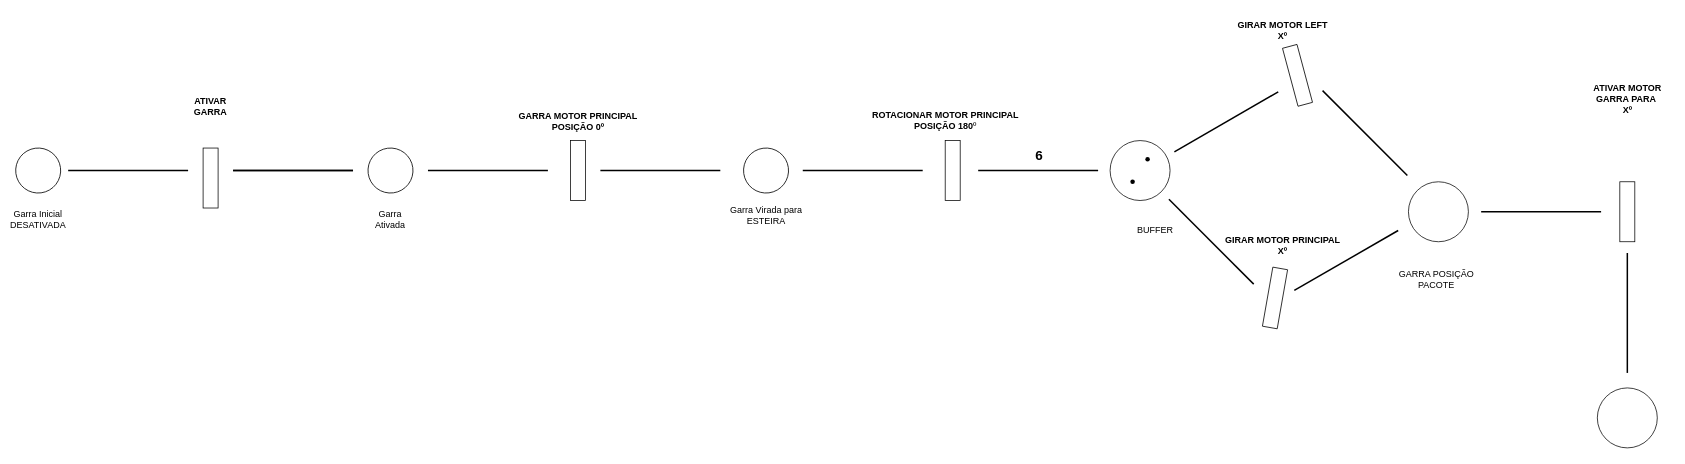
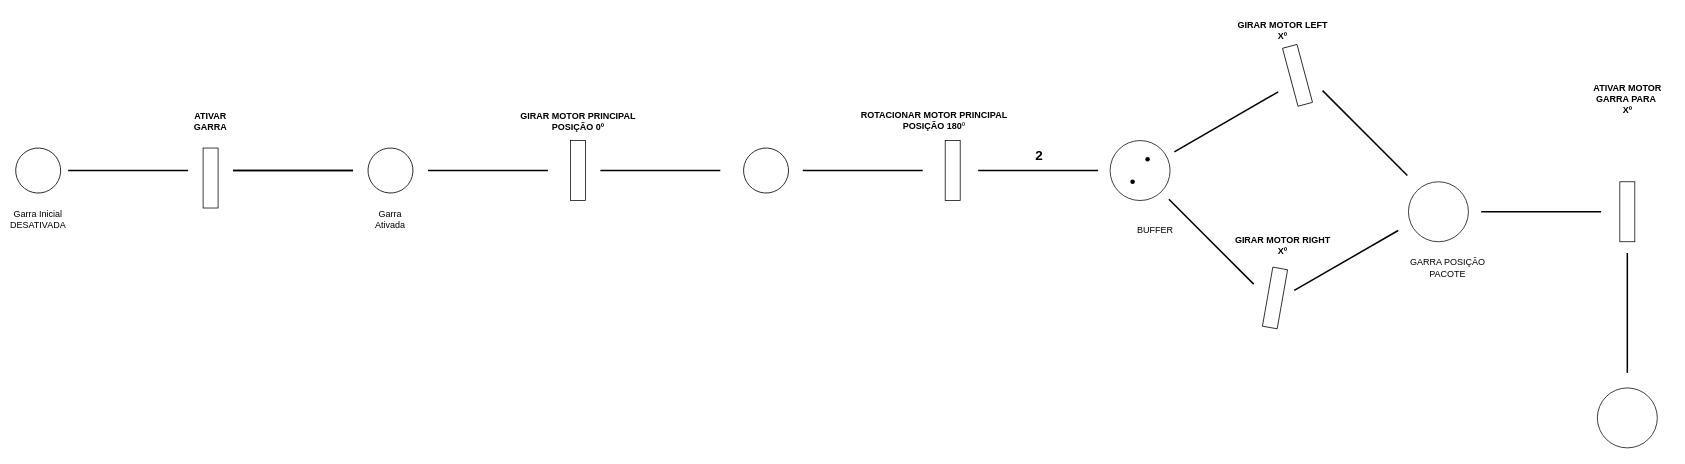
  <mxCell id="0" />
  <mxCell id="1" parent="0" />
  <mxCell id="2" value="" style="ellipse;whiteSpace=wrap;html=1;aspect=fixed;rotation=15;" vertex="1" parent="1"><mxGeometry x="20" y="197" width="60" height="60" as="geometry" /></mxCell>
  <mxCell id="3" value="Garra Inicial&lt;br&gt;DESATIVADA" style="text;html=1;strokeColor=none;fillColor=none;align=center;verticalAlign=middle;whiteSpace=wrap;rounded=0;" vertex="1" parent="1"><mxGeometry x="20" y="277" width="60" height="30" as="geometry" /></mxCell>
  <mxCell id="4" value="" style="line;strokeWidth=2;html=1;" vertex="1" parent="1"><mxGeometry x="90" y="222" width="160" height="10" as="geometry" /></mxCell>
  <mxCell id="5" value="" style="html=1;points=[[0,0,0,0,5],[0,1,0,0,-5],[1,0,0,0,5],[1,1,0,0,-5]];perimeter=orthogonalPerimeter;outlineConnect=0;targetShapes=umlLifeline;portConstraint=eastwest;newEdgeStyle={&quot;curved&quot;:0,&quot;rounded&quot;:0};" vertex="1" parent="1"><mxGeometry x="270" y="197" width="20" height="80" as="geometry" /></mxCell>
- <mxCell id="6" value="&lt;b&gt;ATIVAR GARRA&lt;/b&gt;" style="text;html=1;strokeColor=none;fillColor=none;align=center;verticalAlign=middle;whiteSpace=wrap;rounded=0;" vertex="1" parent="1"><mxGeometry x="250" y="127" width="60" height="30" as="geometry" /></mxCell>
+ <mxCell id="6" value="&lt;b&gt;ATIVAR GARRA&lt;/b&gt;" style="text;html=1;strokeColor=none;fillColor=none;align=center;verticalAlign=middle;whiteSpace=wrap;rounded=0;" vertex="1" parent="1"><mxGeometry x="250" y="147" width="60" height="30" as="geometry" /></mxCell>
  <mxCell id="7" value="" style="line;strokeWidth=2;html=1;" vertex="1" parent="1"><mxGeometry x="310" y="222" width="160" height="10" as="geometry" /></mxCell>
  <mxCell id="8" value="" style="ellipse;whiteSpace=wrap;html=1;aspect=fixed;rotation=15;" vertex="1" parent="1"><mxGeometry x="490.002" y="197.002" width="60" height="60" as="geometry" /></mxCell>
  <mxCell id="9" value="Garra Ativada" style="text;html=1;strokeColor=none;fillColor=none;align=center;verticalAlign=middle;whiteSpace=wrap;rounded=0;" vertex="1" parent="1"><mxGeometry x="490" y="277" width="60" height="30" as="geometry" /></mxCell>
  <mxCell id="10" value="" style="line;strokeWidth=2;html=1;" vertex="1" parent="1"><mxGeometry x="310" y="222" width="160" height="10" as="geometry" /></mxCell>
  <mxCell id="11" value="" style="line;strokeWidth=2;html=1;" vertex="1" parent="1"><mxGeometry x="570" y="222" width="160" height="10" as="geometry" /></mxCell>
  <mxCell id="12" value="" style="html=1;points=[[0,0,0,0,5],[0,1,0,0,-5],[1,0,0,0,5],[1,1,0,0,-5]];perimeter=orthogonalPerimeter;outlineConnect=0;targetShapes=umlLifeline;portConstraint=eastwest;newEdgeStyle={&quot;curved&quot;:0,&quot;rounded&quot;:0};" vertex="1" parent="1"><mxGeometry x="760" y="187" width="20" height="80" as="geometry" /></mxCell>
- <mxCell id="13" value="&lt;b&gt;GARRA MOTOR PRINCIPAL&lt;br&gt;POSIÇÃO 0º&lt;/b&gt;" style="text;html=1;align=center;verticalAlign=middle;resizable=0;points=[];autosize=1;strokeColor=none;fillColor=none;" vertex="1" parent="1"><mxGeometry x="680" y="142" width="180" height="40" as="geometry" /></mxCell>
+ <mxCell id="13" value="&lt;b&gt;GIRAR MOTOR PRINCIPAL&lt;br&gt;POSIÇÃO 0º&lt;/b&gt;" style="text;html=1;align=center;verticalAlign=middle;resizable=0;points=[];autosize=1;strokeColor=none;fillColor=none;" vertex="1" parent="1"><mxGeometry x="680" y="142" width="180" height="40" as="geometry" /></mxCell>
  <mxCell id="14" value="" style="line;strokeWidth=2;html=1;" vertex="1" parent="1"><mxGeometry x="800" y="222" width="160" height="10" as="geometry" /></mxCell>
  <mxCell id="15" value="" style="html=1;points=[[0,0,0,0,5],[0,1,0,0,-5],[1,0,0,0,5],[1,1,0,0,-5]];perimeter=orthogonalPerimeter;outlineConnect=0;targetShapes=umlLifeline;portConstraint=eastwest;newEdgeStyle={&quot;curved&quot;:0,&quot;rounded&quot;:0};" vertex="1" parent="1"><mxGeometry x="1260" y="187" width="20" height="80" as="geometry" /></mxCell>
  <mxCell id="16" value="" style="ellipse;whiteSpace=wrap;html=1;aspect=fixed;rotation=15;" vertex="1" parent="1"><mxGeometry x="991.002" y="197.002" width="60" height="60" as="geometry" /></mxCell>
- <mxCell id="17" value="Garra Virada para&lt;br&gt;ESTEIRA" style="text;html=1;align=center;verticalAlign=middle;resizable=0;points=[];autosize=1;strokeColor=none;fillColor=none;" vertex="1" parent="1"><mxGeometry x="961" y="267" width="120" height="40" as="geometry" /></mxCell>
  <mxCell id="18" value="" style="line;strokeWidth=2;html=1;" vertex="1" parent="1"><mxGeometry x="1070" y="222" width="160" height="10" as="geometry" /></mxCell>
- <mxCell id="19" value="&lt;b&gt;ROTACIONAR MOTOR PRINCIPAL&lt;br&gt;POSIÇÃO 180&lt;/b&gt;º" style="text;html=1;align=center;verticalAlign=middle;resizable=0;points=[];autosize=1;strokeColor=none;fillColor=none;" vertex="1" parent="1"><mxGeometry x="1150" y="140" width="220" height="40" as="geometry" /></mxCell>
+ <mxCell id="19" value="&lt;b&gt;ROTACIONAR MOTOR PRINCIPAL&lt;br&gt;POSIÇÃO 180&lt;/b&gt;º" style="text;html=1;align=center;verticalAlign=middle;resizable=0;points=[];autosize=1;strokeColor=none;fillColor=none;" vertex="1" parent="1"><mxGeometry x="1135" y="140" width="220" height="40" as="geometry" /></mxCell>
  <mxCell id="20" value="" style="line;strokeWidth=2;html=1;" vertex="1" parent="1"><mxGeometry x="1304" y="222" width="160" height="10" as="geometry" /></mxCell>
- <mxCell id="21" value="&lt;b&gt;&lt;font style=&quot;font-size: 18px;&quot;&gt;6&lt;/font&gt;&lt;/b&gt;" style="text;html=1;align=center;verticalAlign=middle;resizable=0;points=[];autosize=1;strokeColor=none;fillColor=none;" vertex="1" parent="1"><mxGeometry x="1370" y="187" width="30" height="40" as="geometry" /></mxCell>
+ <mxCell id="21" value="&lt;b&gt;&lt;font style=&quot;font-size: 18px;&quot;&gt;2&lt;/font&gt;&lt;/b&gt;" style="text;html=1;align=center;verticalAlign=middle;resizable=0;points=[];autosize=1;strokeColor=none;fillColor=none;" vertex="1" parent="1"><mxGeometry x="1370" y="187" width="30" height="40" as="geometry" /></mxCell>
  <mxCell id="22" value="" style="ellipse;whiteSpace=wrap;html=1;aspect=fixed;" vertex="1" parent="1"><mxGeometry x="1480" y="187" width="80" height="80" as="geometry" /></mxCell>
  <mxCell id="23" value="" style="shape=waypoint;sketch=0;fillStyle=solid;size=6;pointerEvents=1;points=[];fillColor=none;resizable=0;rotatable=0;perimeter=centerPerimeter;snapToPoint=1;" vertex="1" parent="1"><mxGeometry x="1520" y="202" width="20" height="20" as="geometry" /></mxCell>
  <mxCell id="24" value="" style="shape=waypoint;sketch=0;fillStyle=solid;size=6;pointerEvents=1;points=[];fillColor=none;resizable=0;rotatable=0;perimeter=centerPerimeter;snapToPoint=1;" vertex="1" parent="1"><mxGeometry x="1500" y="232" width="20" height="20" as="geometry" /></mxCell>
  <mxCell id="25" value="" style="line;strokeWidth=2;direction=south;html=1;rotation=60;" vertex="1" parent="1"><mxGeometry x="1630" y="82" width="10" height="160" as="geometry" /></mxCell>
  <mxCell id="26" value="" style="html=1;points=[[0,0,0,0,5],[0,1,0,0,-5],[1,0,0,0,5],[1,1,0,0,-5]];perimeter=orthogonalPerimeter;outlineConnect=0;targetShapes=umlLifeline;portConstraint=eastwest;newEdgeStyle={&quot;curved&quot;:0,&quot;rounded&quot;:0};rotation=-15;" vertex="1" parent="1"><mxGeometry x="1720" y="60" width="20" height="80" as="geometry" /></mxCell>
  <mxCell id="27" value="&lt;b&gt;GIRAR MOTOR LEFT&lt;br&gt;Xº&lt;/b&gt;" style="text;html=1;align=center;verticalAlign=middle;resizable=0;points=[];autosize=1;strokeColor=none;fillColor=none;" vertex="1" parent="1"><mxGeometry x="1640" y="20" width="140" height="40" as="geometry" /></mxCell>
  <mxCell id="28" value="" style="line;strokeWidth=2;direction=south;html=1;rotation=-45;" vertex="1" parent="1"><mxGeometry x="1610" y="242" width="10" height="160" as="geometry" /></mxCell>
  <mxCell id="29" value="" style="html=1;points=[[0,0,0,0,5],[0,1,0,0,-5],[1,0,0,0,5],[1,1,0,0,-5]];perimeter=orthogonalPerimeter;outlineConnect=0;targetShapes=umlLifeline;portConstraint=eastwest;newEdgeStyle={&quot;curved&quot;:0,&quot;rounded&quot;:0};rotation=-170;" vertex="1" parent="1"><mxGeometry x="1690" y="357" width="20" height="80" as="geometry" /></mxCell>
- <mxCell id="30" value="&lt;b&gt;GIRAR MOTOR PRINCIPAL&lt;br&gt;Xº&lt;/b&gt;" style="text;html=1;align=center;verticalAlign=middle;resizable=0;points=[];autosize=1;strokeColor=none;fillColor=none;" vertex="1" parent="1"><mxGeometry x="1635" y="307" width="150" height="40" as="geometry" /></mxCell>
+ <mxCell id="30" value="&lt;b&gt;GIRAR MOTOR RIGHT&lt;br&gt;Xº&lt;/b&gt;" style="text;html=1;align=center;verticalAlign=middle;resizable=0;points=[];autosize=1;strokeColor=none;fillColor=none;" vertex="1" parent="1"><mxGeometry x="1635" y="307" width="150" height="40" as="geometry" /></mxCell>
  <mxCell id="31" value="BUFFER" style="text;html=1;align=center;verticalAlign=middle;resizable=0;points=[];autosize=1;strokeColor=none;fillColor=none;" vertex="1" parent="1"><mxGeometry x="1505" y="292" width="70" height="30" as="geometry" /></mxCell>
  <mxCell id="32" value="" style="line;strokeWidth=2;direction=south;html=1;rotation=-45;" vertex="1" parent="1"><mxGeometry x="1800" y="97" width="40" height="160" as="geometry" /></mxCell>
  <mxCell id="33" value="" style="line;strokeWidth=2;direction=south;html=1;rotation=60;" vertex="1" parent="1"><mxGeometry x="1790" y="267" width="10" height="160" as="geometry" /></mxCell>
  <mxCell id="34" value="" style="ellipse;whiteSpace=wrap;html=1;aspect=fixed;" vertex="1" parent="1"><mxGeometry x="1878" y="242" width="80" height="80" as="geometry" /></mxCell>
- <mxCell id="35" value="GARRA POSIÇÃO&lt;br&gt;PACOTE" style="text;html=1;align=center;verticalAlign=middle;resizable=0;points=[];autosize=1;strokeColor=none;fillColor=none;" vertex="1" parent="1"><mxGeometry x="1855" y="352" width="120" height="40" as="geometry" /></mxCell>
+ <mxCell id="35" value="GARRA POSIÇÃO&lt;br&gt;PACOTE" style="text;html=1;align=center;verticalAlign=middle;resizable=0;points=[];autosize=1;strokeColor=none;fillColor=none;" vertex="1" parent="1"><mxGeometry x="1870" y="337" width="120" height="40" as="geometry" /></mxCell>
  <mxCell id="36" value="" style="line;strokeWidth=2;direction=south;html=1;rotation=90;" vertex="1" parent="1"><mxGeometry x="2050" y="202" width="10" height="160" as="geometry" /></mxCell>
  <mxCell id="37" value="" style="html=1;points=[[0,0,0,0,5],[0,1,0,0,-5],[1,0,0,0,5],[1,1,0,0,-5]];perimeter=orthogonalPerimeter;outlineConnect=0;targetShapes=umlLifeline;portConstraint=eastwest;newEdgeStyle={&quot;curved&quot;:0,&quot;rounded&quot;:0};rotation=0;" vertex="1" parent="1"><mxGeometry x="2160" y="242" width="20" height="80" as="geometry" /></mxCell>
  <mxCell id="38" value="" style="line;strokeWidth=2;direction=south;html=1;rotation=0;" vertex="1" parent="1"><mxGeometry x="2165" y="337" width="10" height="160" as="geometry" /></mxCell>
  <mxCell id="39" value="&lt;b&gt;ATIVAR MOTOR&lt;br&gt;GARRA PARA&amp;nbsp;&lt;br&gt;Xº&lt;/b&gt;" style="text;html=1;align=center;verticalAlign=middle;resizable=0;points=[];autosize=1;strokeColor=none;fillColor=none;" vertex="1" parent="1"><mxGeometry x="2115" y="102" width="110" height="60" as="geometry" /></mxCell>
  <mxCell id="40" value="" style="ellipse;whiteSpace=wrap;html=1;aspect=fixed;" vertex="1" parent="1"><mxGeometry x="2130" y="517" width="80" height="80" as="geometry" /></mxCell>
